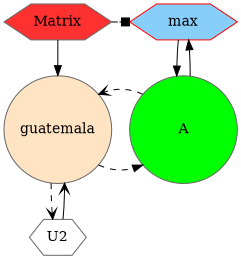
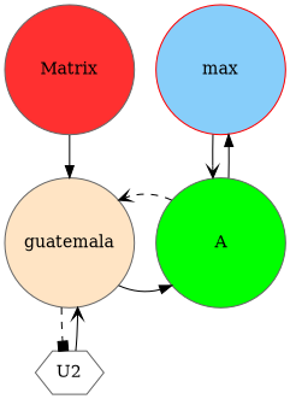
  digraph {
    node [color=gray40 group=1 shape=circle style=filled]
    edge [arrowhead=normal style=solid]
-   n1 [fillcolor=firebrick1 label=Matrix shape=hexagon width=1.5]
-   n2 [color=red fillcolor=lightskyblue group=2 label=max shape=hexagon width=1.5]
+   n1 [fillcolor=firebrick1 label=Matrix width=1.5]
+   n2 [color=red fillcolor=lightskyblue group=2 label=max width=1.5]
    n3 [fillcolor=bisque1 label=guatemala width=1.5]
    n4 [fillcolor=green group=2 label=A width=1.5]
    n5 [label=U2 shape=hexagon group="" style=""]
    subgraph sub_1 {
      rank=same
      n1
      n2
    }
    subgraph sub_2 {
      rank=same
      n3
      n4
    }
-   n1 -> n2 [arrowhead=box style=dashed]
    n1 -> n3
-   n2 -> n4
-   n3 -> n4 [style=dashed]
-   n3 -> n5 [arrowhead=vee style=dashed]
+   n2 -> n4 [arrowhead=vee]
+   n3 -> n4
+   n3 -> n5 [arrowhead=box style=dashed]
    n4 -> n2
    n4 -> n3 [arrowhead=vee style=dashed]
    n5 -> n3 [arrowhead=vee]
  }
